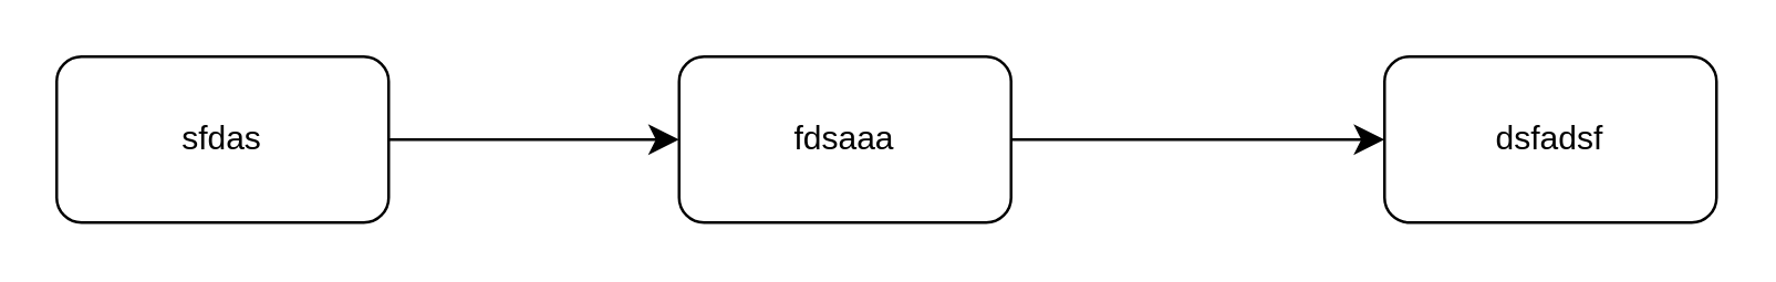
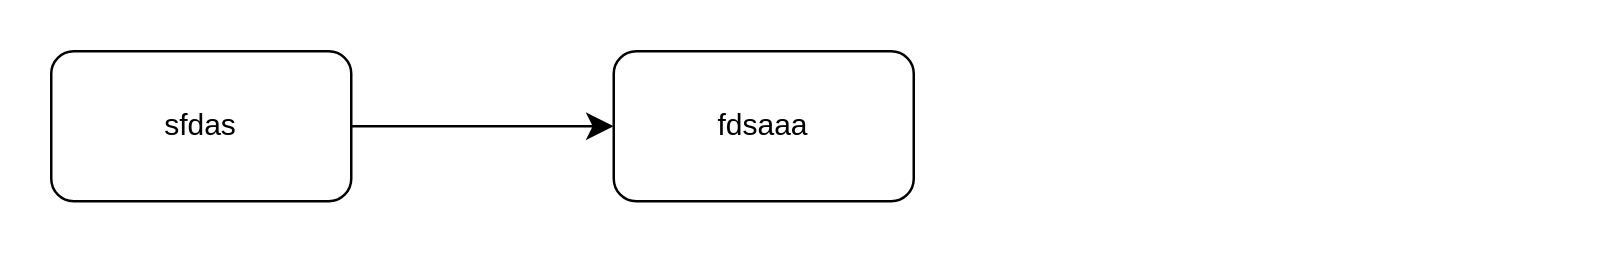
  <mxCell id="0" />
  <mxCell id="1" parent="0" />
  <mxCell id="2" value="" style="edgeStyle=none;curved=1;rounded=0;orthogonalLoop=1;jettySize=auto;html=1;fontSize=12;startSize=8;endSize=8;" edge="1" parent="1" source="3" target="5"><mxGeometry relative="1" as="geometry" /></mxCell>
  <mxCell id="3" value="sfdas" style="rounded=1;whiteSpace=wrap;html=1;" vertex="1" parent="1"><mxGeometry x="20" y="20" width="120" height="60" as="geometry" /></mxCell>
- <mxCell id="4" value="" style="edgeStyle=none;curved=1;rounded=0;orthogonalLoop=1;jettySize=auto;html=1;fontSize=12;startSize=8;endSize=8;" edge="1" parent="1" source="5" target="6"><mxGeometry relative="1" as="geometry" /></mxCell>
  <mxCell id="5" value="fdsaaa" style="whiteSpace=wrap;html=1;rounded=1;" vertex="1" parent="1"><mxGeometry x="245" y="20" width="120" height="60" as="geometry" /></mxCell>
- <mxCell id="6" value="dsfadsf" style="whiteSpace=wrap;html=1;rounded=1;" vertex="1" parent="1"><mxGeometry x="500" y="20" width="120" height="60" as="geometry" /></mxCell>
